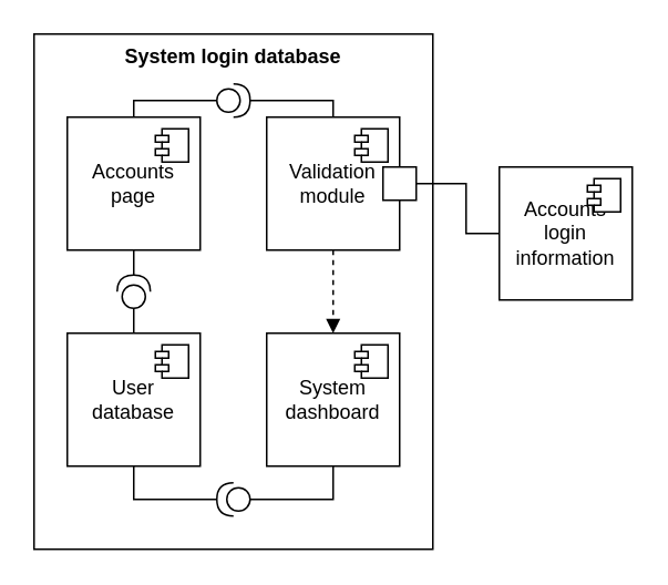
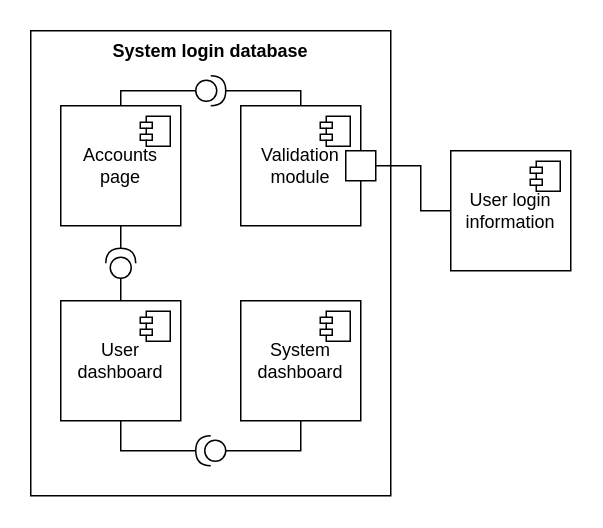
  <mxCell id="0" />
  <mxCell id="1" parent="0" />
  <mxCell id="2" value="System login database" style="shape=rect;html=1;verticalAlign=top;fontStyle=1;whiteSpace=wrap;align=center;" vertex="1" parent="1"><mxGeometry x="20" y="20" width="240" height="310" as="geometry" /></mxCell>
  <mxCell id="3" value="Accounts page" style="html=1;dropTarget=0;whiteSpace=wrap;" vertex="1" parent="1"><mxGeometry x="40" y="70" width="80" height="80" as="geometry" /></mxCell>
  <mxCell id="4" value="" style="shape=module;jettyWidth=8;jettyHeight=4;" vertex="1" parent="3"><mxGeometry x="1" width="20" height="20" relative="1" as="geometry"><mxPoint x="-27" y="7" as="offset" /></mxGeometry></mxCell>
  <mxCell id="5" value="Validation module" style="html=1;dropTarget=0;whiteSpace=wrap;" vertex="1" parent="1"><mxGeometry x="160" y="70" width="80" height="80" as="geometry" /></mxCell>
  <mxCell id="6" value="" style="shape=module;jettyWidth=8;jettyHeight=4;" vertex="1" parent="5"><mxGeometry x="1" width="20" height="20" relative="1" as="geometry"><mxPoint x="-27" y="7" as="offset" /></mxGeometry></mxCell>
- <mxCell id="7" value="User database" style="html=1;dropTarget=0;whiteSpace=wrap;" vertex="1" parent="1"><mxGeometry x="40" y="200" width="80" height="80" as="geometry" /></mxCell>
+ <mxCell id="7" value="User dashboard" style="html=1;dropTarget=0;whiteSpace=wrap;" vertex="1" parent="1"><mxGeometry x="40" y="200" width="80" height="80" as="geometry" /></mxCell>
  <mxCell id="8" value="" style="shape=module;jettyWidth=8;jettyHeight=4;" vertex="1" parent="7"><mxGeometry x="1" width="20" height="20" relative="1" as="geometry"><mxPoint x="-27" y="7" as="offset" /></mxGeometry></mxCell>
  <mxCell id="9" value="System dashboard" style="html=1;dropTarget=0;whiteSpace=wrap;" vertex="1" parent="1"><mxGeometry x="160" y="200" width="80" height="80" as="geometry" /></mxCell>
  <mxCell id="10" value="" style="shape=module;jettyWidth=8;jettyHeight=4;" vertex="1" parent="9"><mxGeometry x="1" width="20" height="20" relative="1" as="geometry"><mxPoint x="-27" y="7" as="offset" /></mxGeometry></mxCell>
- <mxCell id="11" value="Accounts login information" style="html=1;dropTarget=0;whiteSpace=wrap;" vertex="1" parent="1"><mxGeometry x="300" y="100" width="80" height="80" as="geometry" /></mxCell>
+ <mxCell id="11" value="User login information" style="html=1;dropTarget=0;whiteSpace=wrap;" vertex="1" parent="1"><mxGeometry x="300" y="100" width="80" height="80" as="geometry" /></mxCell>
  <mxCell id="12" value="" style="shape=module;jettyWidth=8;jettyHeight=4;" vertex="1" parent="11"><mxGeometry x="1" width="20" height="20" relative="1" as="geometry"><mxPoint x="-27" y="7" as="offset" /></mxGeometry></mxCell>
- <mxCell id="13" value="" style="html=1;verticalAlign=bottom;labelBackgroundColor=none;endArrow=block;endFill=1;dashed=1;rounded=0;exitX=0.5;exitY=1;exitDx=0;exitDy=0;entryX=0.5;entryY=0;entryDx=0;entryDy=0;" edge="1" parent="1" source="5" target="9"><mxGeometry width="160" relative="1" as="geometry"><mxPoint x="150" y="210" as="sourcePoint" /><mxPoint x="310" y="210" as="targetPoint" /></mxGeometry></mxCell>
  <mxCell id="14" value="" style="shape=providedRequiredInterface;html=1;verticalLabelPosition=bottom;sketch=0;" vertex="1" parent="1"><mxGeometry x="130" y="50" width="20" height="20" as="geometry" /></mxCell>
  <mxCell id="15" value="" style="endArrow=none;html=1;rounded=0;exitX=0.5;exitY=0;exitDx=0;exitDy=0;entryX=0;entryY=0.5;entryDx=0;entryDy=0;entryPerimeter=0;" edge="1" parent="1" source="3" target="14"><mxGeometry width="50" height="50" relative="1" as="geometry"><mxPoint x="100" y="40" as="sourcePoint" /><mxPoint x="150" y="-10" as="targetPoint" /><Array as="points"><mxPoint x="80" y="60" /></Array></mxGeometry></mxCell>
  <mxCell id="16" value="" style="endArrow=none;html=1;rounded=0;exitX=1;exitY=0.5;exitDx=0;exitDy=0;exitPerimeter=0;entryX=0.5;entryY=0;entryDx=0;entryDy=0;" edge="1" parent="1" source="14" target="5"><mxGeometry width="50" height="50" relative="1" as="geometry"><mxPoint x="140" y="50" as="sourcePoint" /><mxPoint x="190" y="0" as="targetPoint" /><Array as="points"><mxPoint x="200" y="60" /></Array></mxGeometry></mxCell>
  <mxCell id="17" value="" style="shape=providedRequiredInterface;html=1;verticalLabelPosition=bottom;sketch=0;rotation=-90;direction=east;" vertex="1" parent="1"><mxGeometry x="70" y="165" width="20" height="20" as="geometry" /></mxCell>
  <mxCell id="18" value="" style="endArrow=none;html=1;rounded=0;exitX=1;exitY=0.5;exitDx=0;exitDy=0;entryX=0.5;entryY=1;entryDx=0;entryDy=0;exitPerimeter=0;" edge="1" parent="1" source="17" target="3"><mxGeometry width="50" height="50" relative="1" as="geometry"><mxPoint x="40" y="165" as="sourcePoint" /><mxPoint x="90" y="155" as="targetPoint" /><Array as="points" /></mxGeometry></mxCell>
  <mxCell id="19" value="" style="endArrow=none;html=1;rounded=0;exitX=0.5;exitY=0;exitDx=0;exitDy=0;entryX=0;entryY=0.5;entryDx=0;entryDy=0;entryPerimeter=0;" edge="1" parent="1" source="7" target="17"><mxGeometry width="50" height="50" relative="1" as="geometry"><mxPoint x="90" y="175" as="sourcePoint" /><mxPoint x="90" y="160" as="targetPoint" /><Array as="points" /></mxGeometry></mxCell>
  <mxCell id="20" value="" style="shape=providedRequiredInterface;html=1;verticalLabelPosition=bottom;sketch=0;rotation=-90;direction=north;" vertex="1" parent="1"><mxGeometry x="130" y="290" width="20" height="20" as="geometry" /></mxCell>
  <mxCell id="21" value="" style="endArrow=none;html=1;rounded=0;exitX=0.5;exitY=1;exitDx=0;exitDy=0;entryX=1;entryY=0.5;entryDx=0;entryDy=0;entryPerimeter=0;" edge="1" parent="1" source="7" target="20"><mxGeometry width="50" height="50" relative="1" as="geometry"><mxPoint x="90" y="175" as="sourcePoint" /><mxPoint x="90" y="160" as="targetPoint" /><Array as="points"><mxPoint x="80" y="300" /></Array></mxGeometry></mxCell>
  <mxCell id="22" value="" style="endArrow=none;html=1;rounded=0;exitX=0;exitY=0.5;exitDx=0;exitDy=0;entryX=0.5;entryY=1;entryDx=0;entryDy=0;exitPerimeter=0;" edge="1" parent="1" source="20" target="9"><mxGeometry width="50" height="50" relative="1" as="geometry"><mxPoint x="90" y="290" as="sourcePoint" /><mxPoint x="140" y="310" as="targetPoint" /><Array as="points"><mxPoint x="200" y="300" /></Array></mxGeometry></mxCell>
  <mxCell id="23" value="" style="rounded=0;whiteSpace=wrap;html=1;" vertex="1" parent="1"><mxGeometry x="230" y="100" width="20" height="20" as="geometry" /></mxCell>
  <mxCell id="24" value="" style="endArrow=none;html=1;rounded=0;exitX=0;exitY=0.5;exitDx=0;exitDy=0;entryX=1;entryY=0.5;entryDx=0;entryDy=0;" edge="1" parent="1" source="11" target="23"><mxGeometry width="50" height="50" relative="1" as="geometry"><mxPoint x="160" y="310" as="sourcePoint" /><mxPoint x="210" y="290" as="targetPoint" /><Array as="points"><mxPoint x="280" y="140" /><mxPoint x="280" y="110" /></Array></mxGeometry></mxCell>
